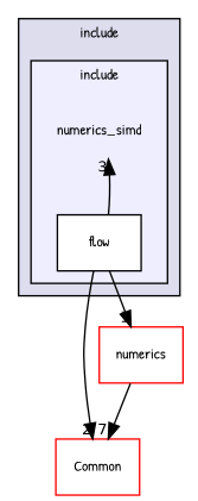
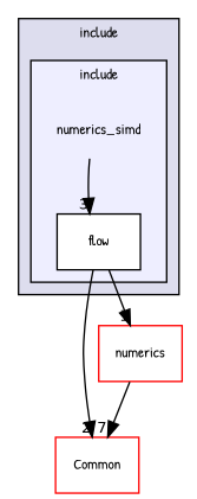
  digraph {
    compound=true
    fontname="Patrick Hand"
    node [fontname="Patrick Hand" fontsize=10 shape=box color=red fillcolor=white style=filled]
    edge [fontname="Patrick Hand" labeldistance=1.5 labelfontname=Helvetica labelfontsize=10]
    n1 [label=numerics_simd shape=plaintext color="" fillcolor="" style=""]
    n2 [color=black label=flow]
    n3 [label=Common]
    n4 [label=numerics]
    subgraph cluster_1 {
      bgcolor="#ddddee"
      fontsize=10
      label=include
      pencolor=black
      subgraph cluster_2 {
        bgcolor="#eeeeff"
        fontsize=10
        label=include
        pencolor=black
        n1
        n2
      }
    }
-   n2 -> n1 [headlabel=3]
+   n1 -> n2 [headlabel=3]
    n2 -> n3 [headlabel=2]
    n2 -> n4 [headlabel=1]
    n4 -> n3 [headlabel=7]
  }
